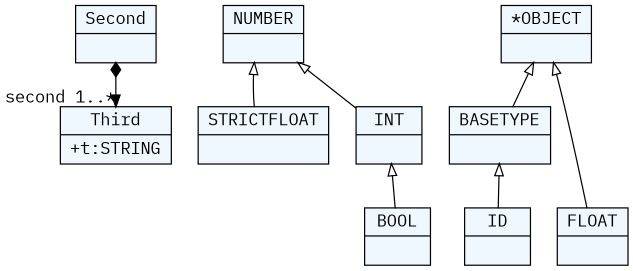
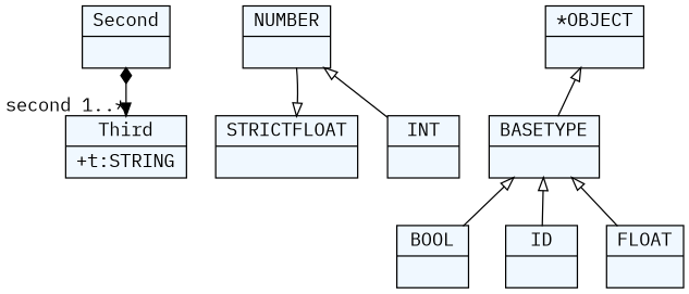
  digraph {
    fontname="IBM Plex Mono"
    fontsize=8
    nodesep=0.3
    node [fillcolor=aliceblue fontname="IBM Plex Mono" shape=record style=filled]
    edge [arrowtail=empty dir=back fontname="IBM Plex Mono"]
    n1 [label="{Second|}"]
    n2 [label="{Third|+t:STRING\l}"]
    n3 [label="{ID|}"]
    n4 [label="{BOOL|}"]
    n5 [label="{INT|}"]
    n6 [label="{FLOAT|}"]
    n7 [label="{STRICTFLOAT|}"]
    n8 [label="{NUMBER|}"]
    n9 [label="{BASETYPE|}"]
    n10 [label="{*OBJECT|}"]
    n1 -> n2 [arrowtail=diamond dir=both headlabel="second 1..*"]
    n8 -> n5
-   n8 -> n7
+   n7 -> n8
    n9 -> n3
-   n5 -> n4
-   n10 -> n6
+   n9 -> n4
+   n9 -> n6
    n10 -> n9
  }
